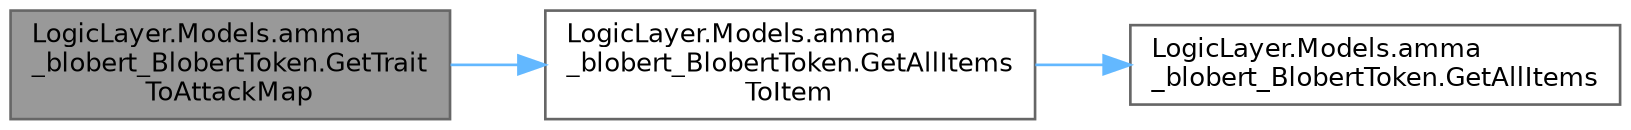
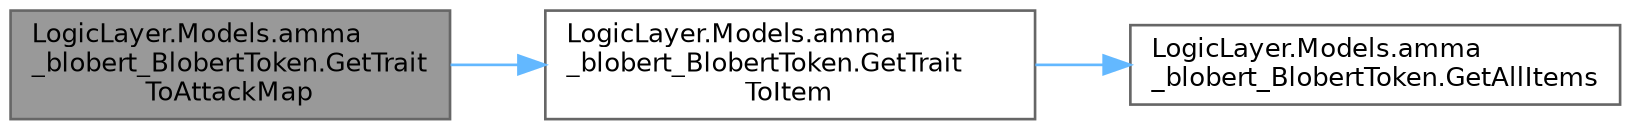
  digraph {
    rankdir=LR
    node [color=grey40 fillcolor=white fontname=Helvetica fontsize=10 shape=box style=filled]
    edge [color=steelblue1 fontname=Helvetica fontsize=10 labelfontname=Helvetica labelfontsize=10 style=solid]
    n1 [color=gray40 fillcolor=grey60 fontcolor=black height=0.2 label="LogicLayer.Models.amma\l_blobert_BlobertToken.GetTrait\lToAttackMap" width=0.4]
-   n2 [height=0.2 label="LogicLayer.Models.amma\l_blobert_BlobertToken.GetAllItems\lToItem" width=0.4]
+   n2 [height=0.2 label="LogicLayer.Models.amma\l_blobert_BlobertToken.GetTrait\lToItem" width=0.4]
    n3 [height=0.2 label="LogicLayer.Models.amma\l_blobert_BlobertToken.GetAllItems" width=0.4]
    n1 -> n2
    n2 -> n3
  }
